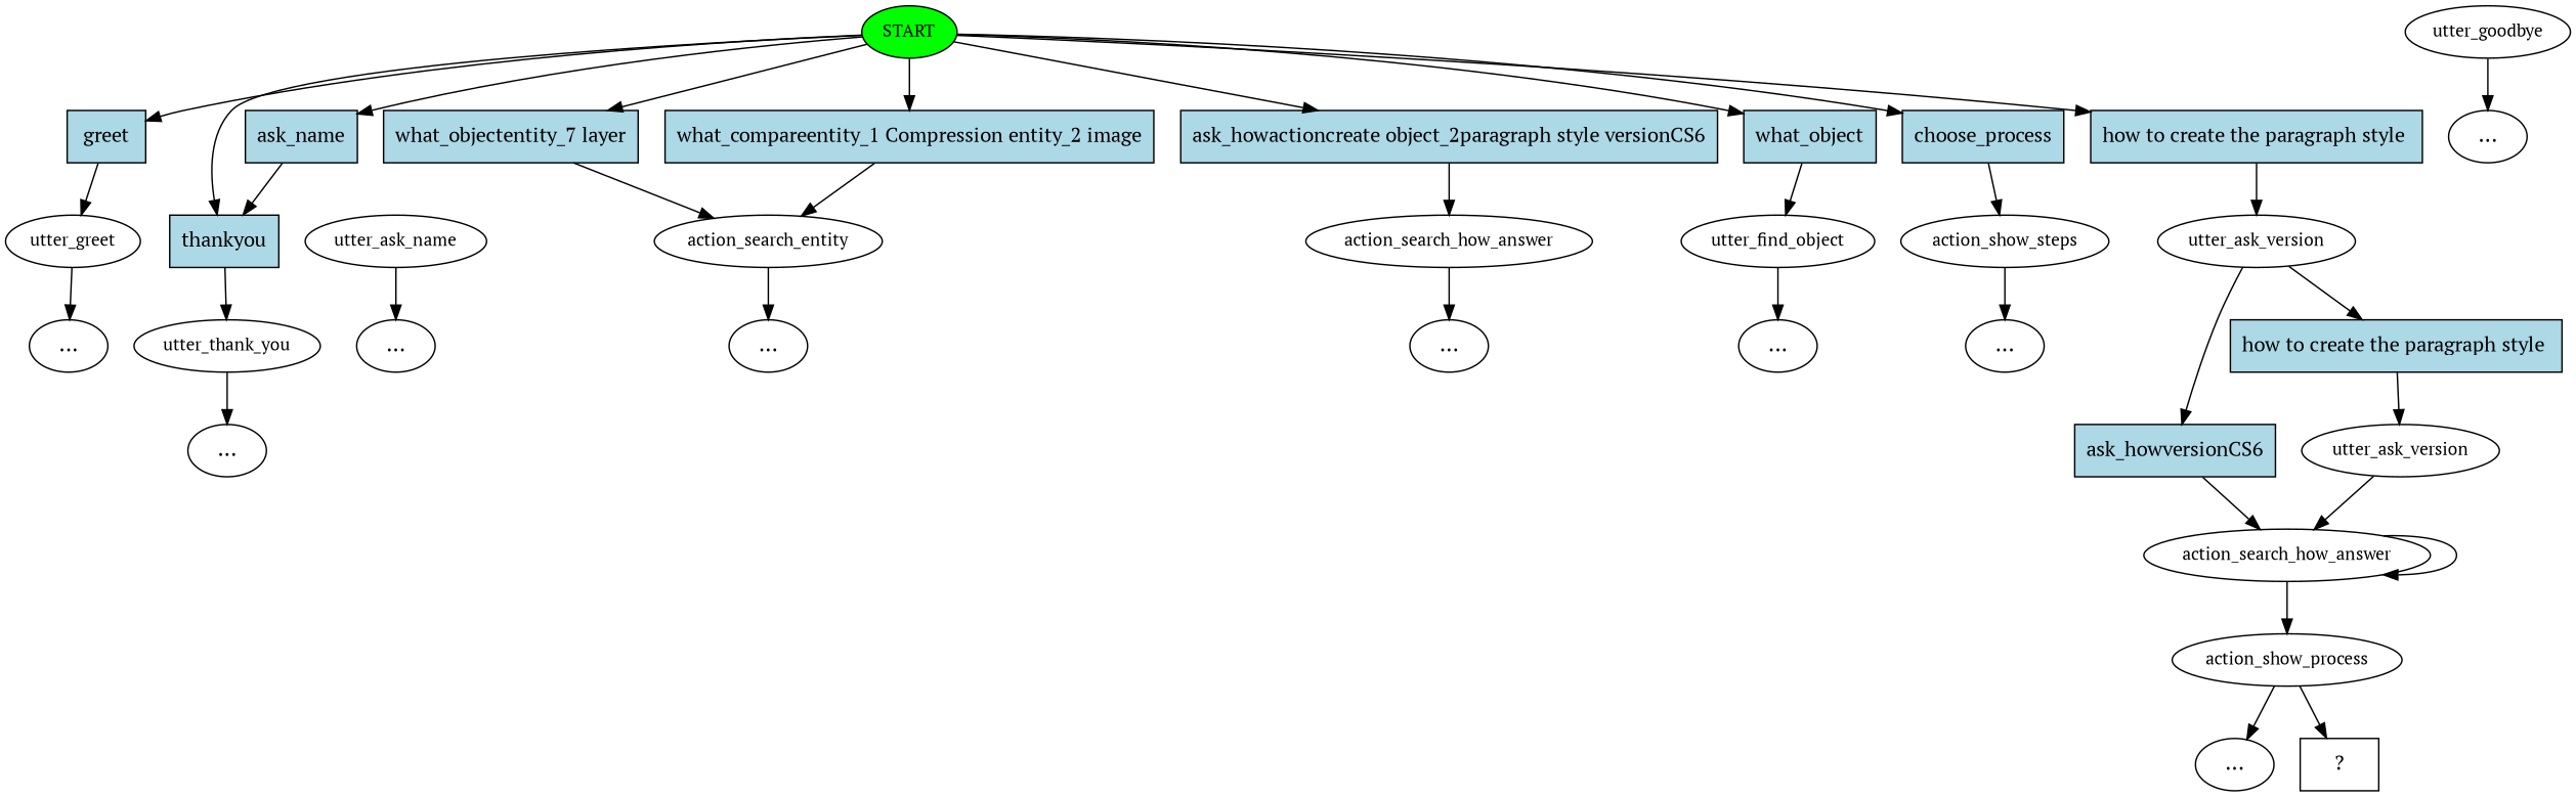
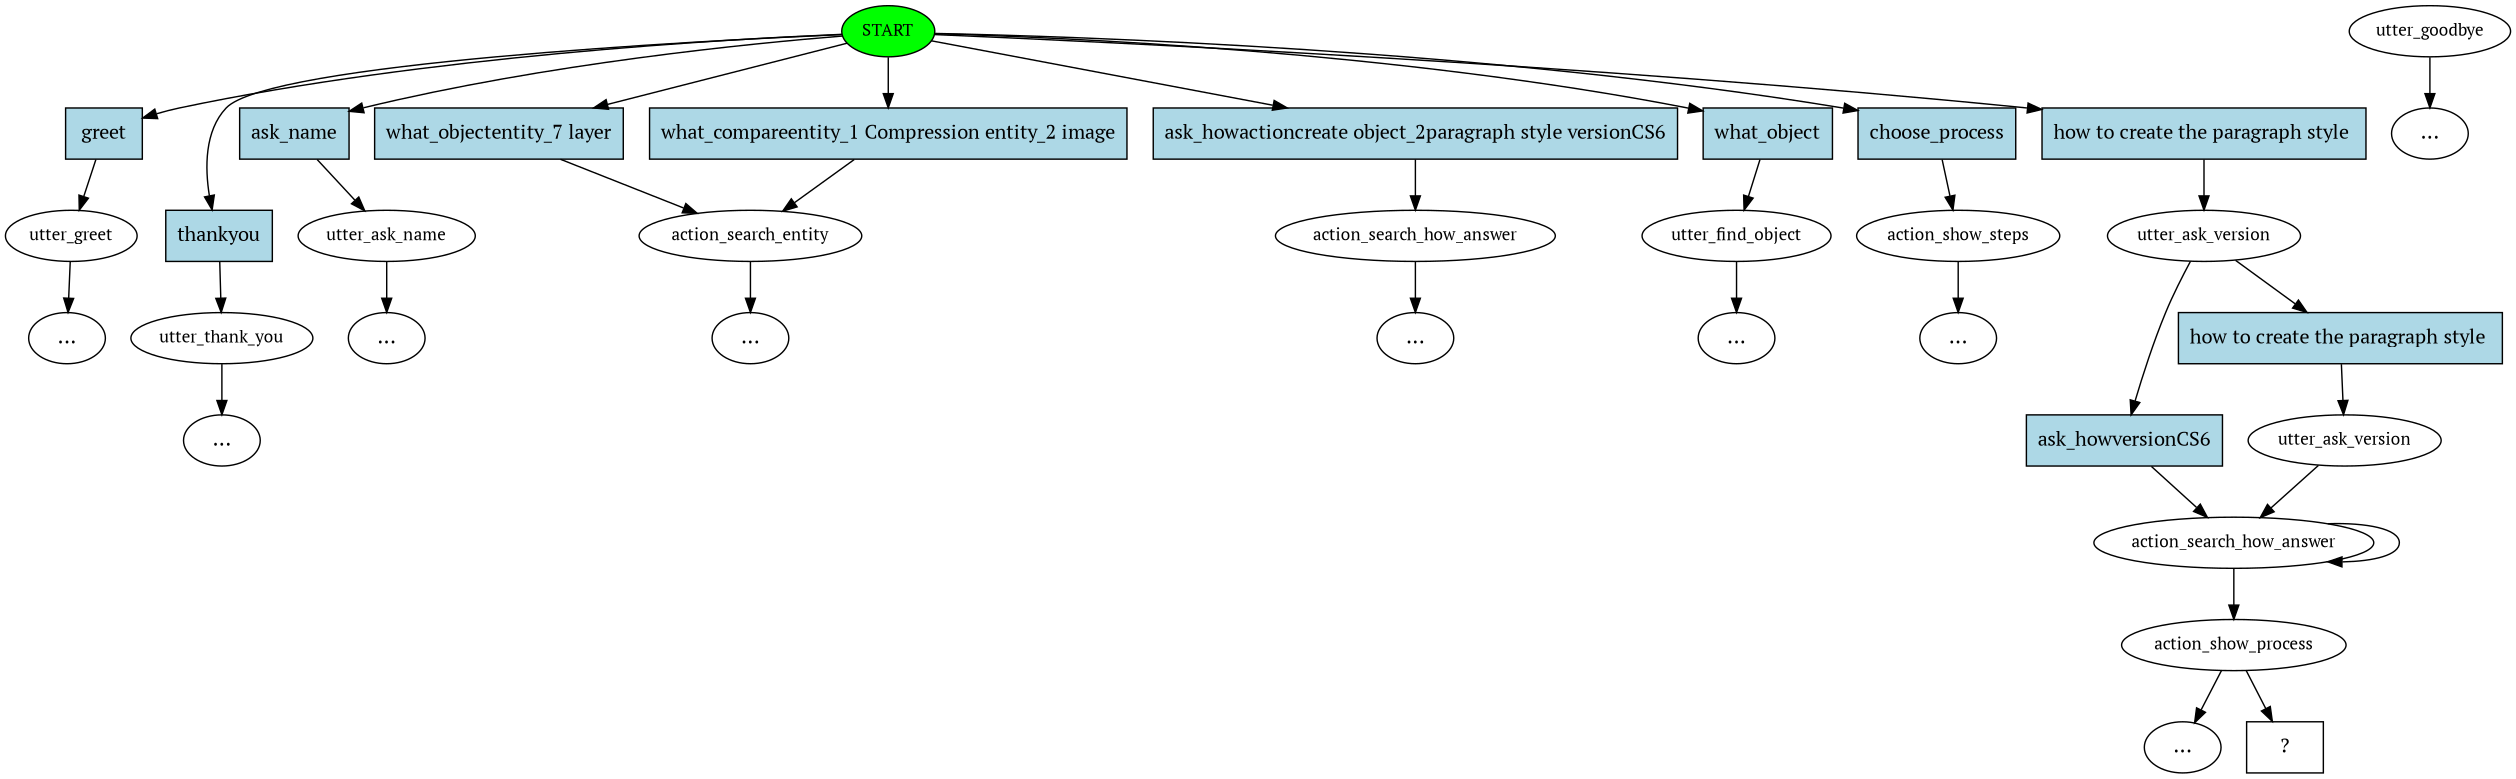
  digraph {
    fontname="PT Serif"
    node [fontname="PT Serif"]
    edge [fontname="PT Serif"]
    n1 [fillcolor=green fontsize=12 label=START style=filled]
    n2 [fillcolor=lightblue label=greet shape=rect style=filled]
    n3 [fillcolor=lightblue label=ask_name shape=rect style=filled]
    n4 [fillcolor=lightblue label=thankyou shape=rect style=filled]
    n5 [fillcolor=lightblue label="what_objectentity_7 layer" shape=rect style=filled]
    n6 [fillcolor=lightblue label="what_compareentity_1 Compression entity_2 image" shape=rect style=filled]
    n7 [fillcolor=lightblue label="ask_howactioncreate object_2paragraph style versionCS6" shape=rect style=filled]
    n8 [fillcolor=lightblue label=what_object shape=rect style=filled]
    n9 [fillcolor=lightblue label=choose_process shape=rect style=filled]
    n10 [fillcolor=lightblue label="how to create the paragraph style " shape=rect style=filled]
    n11 [fontsize=12 label=utter_greet]
    n12 [fontsize=12 label=utter_ask_name]
    n13 [fontsize=12 label=utter_thank_you]
    n14 [fontsize=12 label=action_search_entity]
    n15 [fontsize=12 label=action_search_how_answer]
    n16 [fontsize=12 label=utter_find_object]
    n17 [fontsize=12 label=action_show_steps]
    n18 [fontsize=12 label=utter_ask_version]
    n19 [label="..."]
    n20 [fontsize=12 label=utter_goodbye]
    n21 [label="..."]
    n22 [label="..."]
    n23 [label="..."]
    n24 [label="..."]
    n25 [label="..."]
    n26 [label="..."]
    n27 [label="..."]
    n28 [fillcolor=lightblue label=ask_howversionCS6 shape=rect style=filled]
    n29 [fillcolor=lightblue label="how to create the paragraph style " shape=rect style=filled]
    n30 [fontsize=12 label=action_search_how_answer]
    n31 [fontsize=12 label=utter_ask_version]
    n32 [fontsize=12 label=action_show_process]
    n33 [label="..."]
    n34 [label="  ?  " shape=rect]
    n1 -> n2
    n1 -> n3
    n1 -> n4
    n1 -> n5
    n1 -> n6
    n1 -> n7
    n1 -> n8
    n1 -> n9
    n1 -> n10
    n2 -> n11
-   n3 -> n4
+   n3 -> n12
    n4 -> n13
    n5 -> n14
    n6 -> n14
    n7 -> n15
    n8 -> n16
    n9 -> n17
    n10 -> n18
    n11 -> n19
    n12 -> n22
    n13 -> n23
    n14 -> n24
    n15 -> n25
    n16 -> n26
    n17 -> n27
    n18 -> n28
    n18 -> n29
    n20 -> n21
    n28 -> n30
    n29 -> n31
    n30 -> n30
    n30 -> n32
    n31 -> n30
    n32 -> n33
    n32 -> n34
  }
